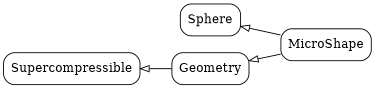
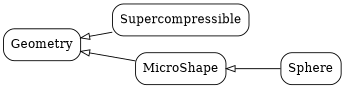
  digraph {
    rankdir=LR
    node [shape=record style=rounded]
    edge [arrowtail=empty dir=back style=normal]
    n1 [label="{Geometry}"]
    n2 [label="{Supercompressible}"]
    n3 [label="{MicroShape}"]
    n4 [label="{Sphere}"]
-   n2 -> n1
+   n1 -> n2
    n1 -> n3
-   n4 -> n3
+   n3 -> n4
  }
